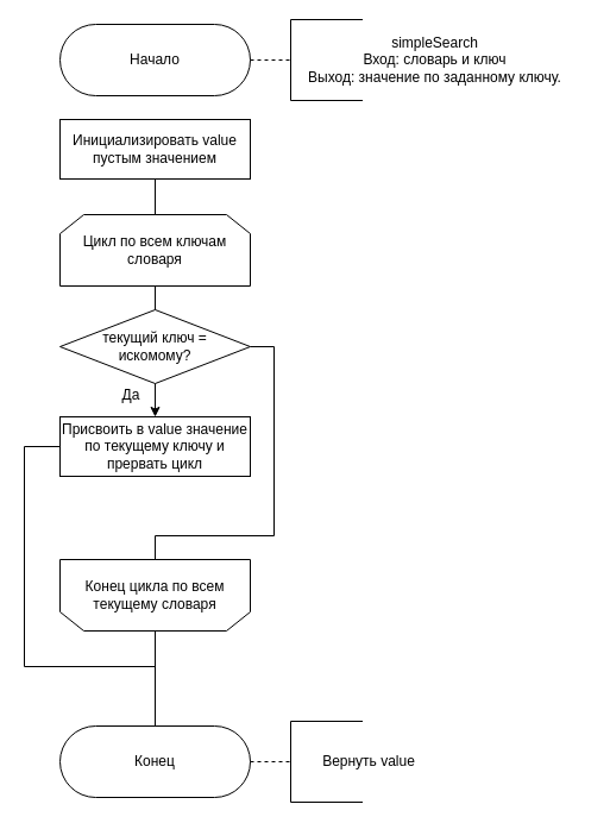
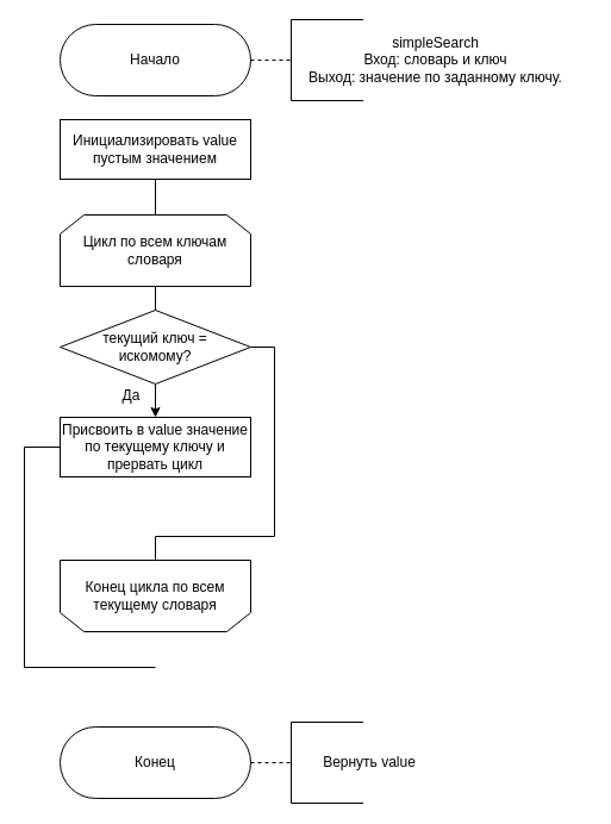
  <mxCell id="0" />
  <mxCell id="1" parent="0" />
  <mxCell id="2" value="Начало" style="rounded=1;whiteSpace=wrap;html=1;arcSize=50;" parent="1" vertex="1"><mxGeometry x="50" y="20" width="160" height="60" as="geometry" /></mxCell>
  <mxCell id="3" value="Цикл по всем ключам словаря" style="shape=loopLimit;whiteSpace=wrap;html=1;" parent="1" vertex="1"><mxGeometry x="50" y="180" width="160" height="60" as="geometry" /></mxCell>
  <mxCell id="4" value="Конец цикла по всем текущему словаря" style="shape=loopLimit;whiteSpace=wrap;html=1;direction=west;" parent="1" vertex="1"><mxGeometry x="50" y="470" width="160" height="60" as="geometry" /></mxCell>
- <mxCell id="5" value="" style="endArrow=none;html=1;entryX=0.5;entryY=0;entryDx=0;entryDy=0;exitX=0.5;exitY=0;exitDx=0;exitDy=0;" parent="1" source="6" target="4" edge="1"><mxGeometry width="50" height="50" relative="1" as="geometry"><mxPoint x="128.5" y="715" as="sourcePoint" /><mxPoint x="131.5" y="725" as="targetPoint" /></mxGeometry></mxCell>
  <mxCell id="6" value="Конец" style="rounded=1;whiteSpace=wrap;html=1;arcSize=50;" parent="1" vertex="1"><mxGeometry x="50" y="610" width="160" height="60" as="geometry" /></mxCell>
  <mxCell id="7" value="&lt;div&gt;текущий ключ =&lt;/div&gt;&lt;div&gt; искомому?&lt;/div&gt;" style="rhombus;whiteSpace=wrap;html=1;" parent="1" vertex="1"><mxGeometry x="50" y="260" width="160" height="62" as="geometry" /></mxCell>
  <mxCell id="8" value="Присвоить в value значение по текущему ключу и прервать цикл" style="rounded=0;whiteSpace=wrap;html=1;" parent="1" vertex="1"><mxGeometry x="50" y="350" width="160" height="50" as="geometry" /></mxCell>
  <mxCell id="9" value="" style="endArrow=classic;html=1;exitX=0.5;exitY=1;exitDx=0;exitDy=0;entryX=0.5;entryY=0;entryDx=0;entryDy=0;" parent="1" source="7" target="8" edge="1"><mxGeometry width="50" height="50" relative="1" as="geometry"><mxPoint x="60" y="370" as="sourcePoint" /><mxPoint x="131" y="350" as="targetPoint" /></mxGeometry></mxCell>
  <mxCell id="10" value="" style="endArrow=none;html=1;" parent="1" edge="1"><mxGeometry width="50" height="50" relative="1" as="geometry"><mxPoint x="230" y="450" as="sourcePoint" /><mxPoint x="230" y="291" as="targetPoint" /></mxGeometry></mxCell>
  <mxCell id="11" value="" style="endArrow=none;html=1;exitX=1;exitY=0.5;exitDx=0;exitDy=0;" parent="1" source="7" edge="1"><mxGeometry width="50" height="50" relative="1" as="geometry"><mxPoint x="50" y="370" as="sourcePoint" /><mxPoint x="230" y="291" as="targetPoint" /></mxGeometry></mxCell>
  <mxCell id="12" value="" style="endArrow=none;html=1;" parent="1" edge="1"><mxGeometry width="50" height="50" relative="1" as="geometry"><mxPoint x="130" y="450" as="sourcePoint" /><mxPoint x="230" y="450" as="targetPoint" /></mxGeometry></mxCell>
  <mxCell id="13" value="" style="endArrow=none;html=1;exitX=0.5;exitY=1;exitDx=0;exitDy=0;" edge="1" parent="1" source="4"><mxGeometry width="50" height="50" relative="1" as="geometry"><mxPoint x="120" y="550" as="sourcePoint" /><mxPoint x="130" y="450" as="targetPoint" /></mxGeometry></mxCell>
  <mxCell id="14" value="" style="endArrow=none;html=1;jumpSize=6;" edge="1" parent="1"><mxGeometry width="50" height="50" relative="1" as="geometry"><mxPoint x="20" y="560" as="sourcePoint" /><mxPoint x="20" y="375" as="targetPoint" /></mxGeometry></mxCell>
  <mxCell id="15" value="" style="endArrow=none;html=1;" edge="1" parent="1"><mxGeometry width="50" height="50" relative="1" as="geometry"><mxPoint x="20" y="560" as="sourcePoint" /><mxPoint x="130" y="560" as="targetPoint" /></mxGeometry></mxCell>
  <mxCell id="16" value="" style="endArrow=none;html=1;entryX=0;entryY=0.5;entryDx=0;entryDy=0;" edge="1" parent="1" target="8"><mxGeometry width="50" height="50" relative="1" as="geometry"><mxPoint x="20" y="375" as="sourcePoint" /><mxPoint x="110" y="380" as="targetPoint" /></mxGeometry></mxCell>
  <mxCell id="17" value="Да" style="text;html=1;strokeColor=none;fillColor=none;align=center;verticalAlign=middle;whiteSpace=wrap;rounded=0;" vertex="1" parent="1"><mxGeometry x="90" y="322" width="40" height="20" as="geometry" /></mxCell>
  <mxCell id="18" value="Инициализировать value пустым значением" style="rounded=0;whiteSpace=wrap;html=1;" vertex="1" parent="1"><mxGeometry x="50" y="100" width="160" height="50" as="geometry" /></mxCell>
  <mxCell id="19" value="" style="endArrow=none;html=1;" edge="1" parent="1" source="7"><mxGeometry width="50" height="50" relative="1" as="geometry"><mxPoint x="40" y="300" as="sourcePoint" /><mxPoint x="130" y="240" as="targetPoint" /></mxGeometry></mxCell>
  <mxCell id="20" value="simpleSearch&lt;br&gt;Вход: словарь и ключ&lt;br&gt;Выход: значение по заданному ключу." style="text;html=1;strokeColor=none;fillColor=none;align=center;verticalAlign=middle;whiteSpace=wrap;rounded=0;" vertex="1" parent="1"><mxGeometry x="240" y="30" width="250.5" height="40" as="geometry" /></mxCell>
  <mxCell id="21" value="" style="shape=partialRectangle;whiteSpace=wrap;html=1;bottom=1;right=1;left=1;top=0;fillColor=none;routingCenterX=-0.5;rotation=90;" vertex="1" parent="1"><mxGeometry x="240" y="20" width="68" height="60" as="geometry" /></mxCell>
  <mxCell id="22" value="" style="endArrow=none;dashed=1;html=1;exitX=1;exitY=0.5;exitDx=0;exitDy=0;entryX=0.5;entryY=1;entryDx=0;entryDy=0;" edge="1" parent="1" target="21" source="2"><mxGeometry width="50" height="50" relative="1" as="geometry"><mxPoint x="190" y="69.5" as="sourcePoint" /><mxPoint x="240" y="50" as="targetPoint" /></mxGeometry></mxCell>
  <mxCell id="23" value="Вернуть value" style="text;html=1;strokeColor=none;fillColor=none;align=center;verticalAlign=middle;whiteSpace=wrap;rounded=0;" vertex="1" parent="1"><mxGeometry x="240" y="620" width="140" height="40" as="geometry" /></mxCell>
  <mxCell id="24" value="" style="shape=partialRectangle;whiteSpace=wrap;html=1;bottom=1;right=1;left=1;top=0;fillColor=none;routingCenterX=-0.5;rotation=90;" vertex="1" parent="1"><mxGeometry x="240" y="610" width="68" height="60" as="geometry" /></mxCell>
  <mxCell id="25" value="" style="endArrow=none;dashed=1;html=1;exitX=1;exitY=0.5;exitDx=0;exitDy=0;entryX=0.5;entryY=1;entryDx=0;entryDy=0;" edge="1" parent="1" target="24"><mxGeometry width="50" height="50" relative="1" as="geometry"><mxPoint x="210" y="640" as="sourcePoint" /><mxPoint x="240" y="640" as="targetPoint" /></mxGeometry></mxCell>
  <mxCell id="26" value="" style="endArrow=none;html=1;entryX=0.5;entryY=1;entryDx=0;entryDy=0;exitX=0.5;exitY=0;exitDx=0;exitDy=0;" edge="1" parent="1" source="3" target="18"><mxGeometry width="50" height="50" relative="1" as="geometry"><mxPoint x="280" y="280" as="sourcePoint" /><mxPoint x="330" y="230" as="targetPoint" /></mxGeometry></mxCell>
